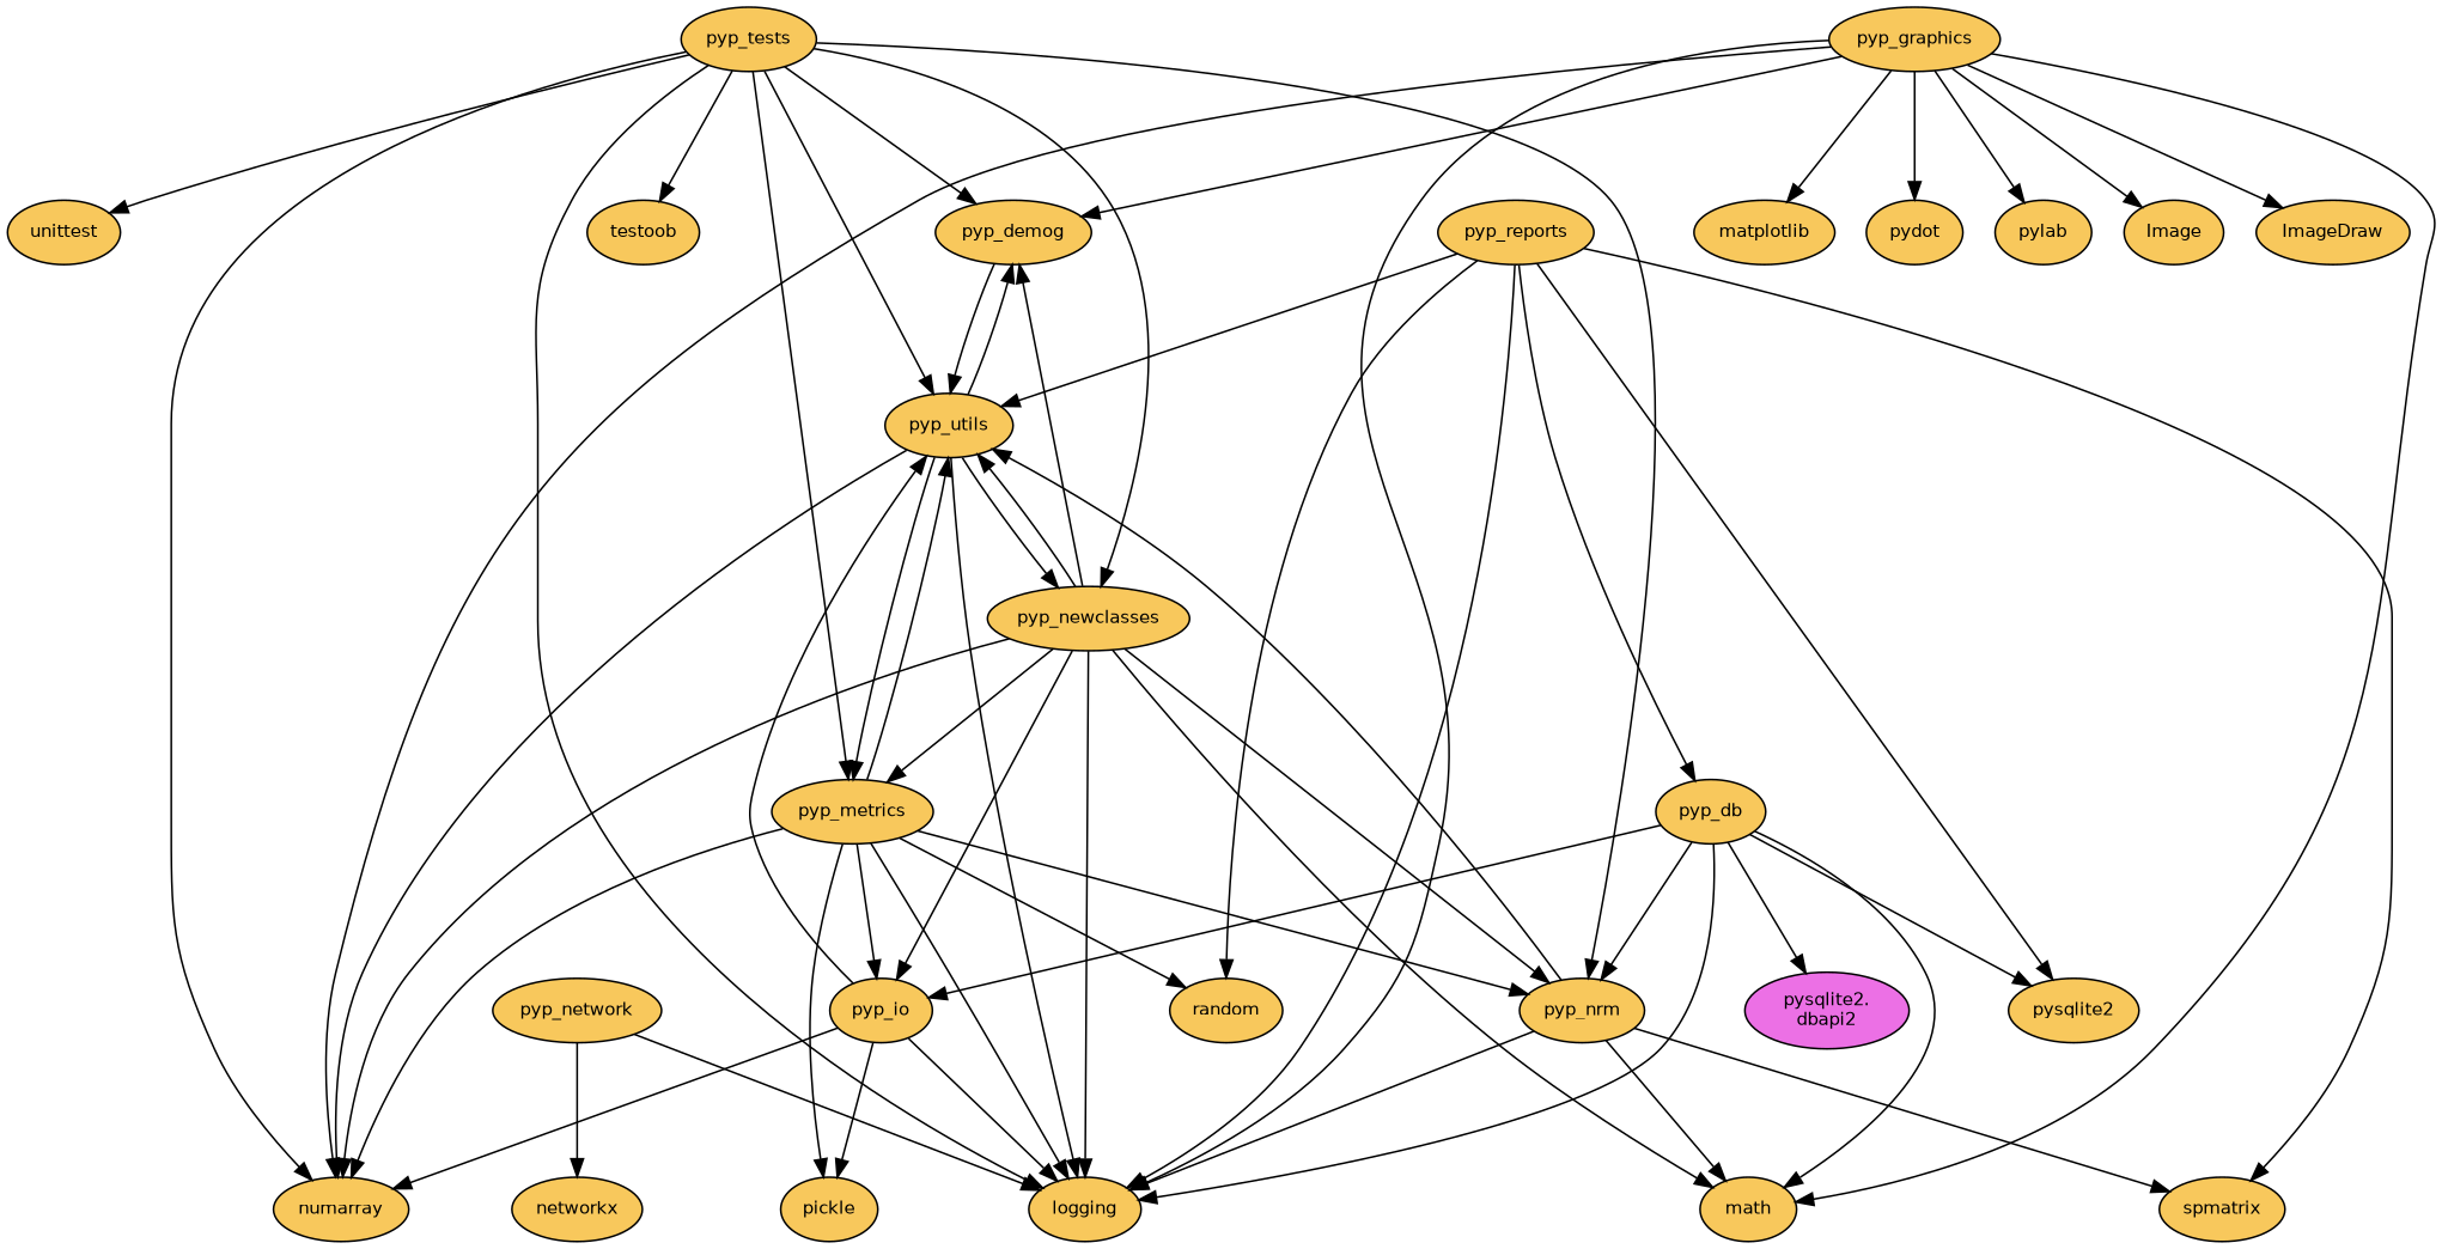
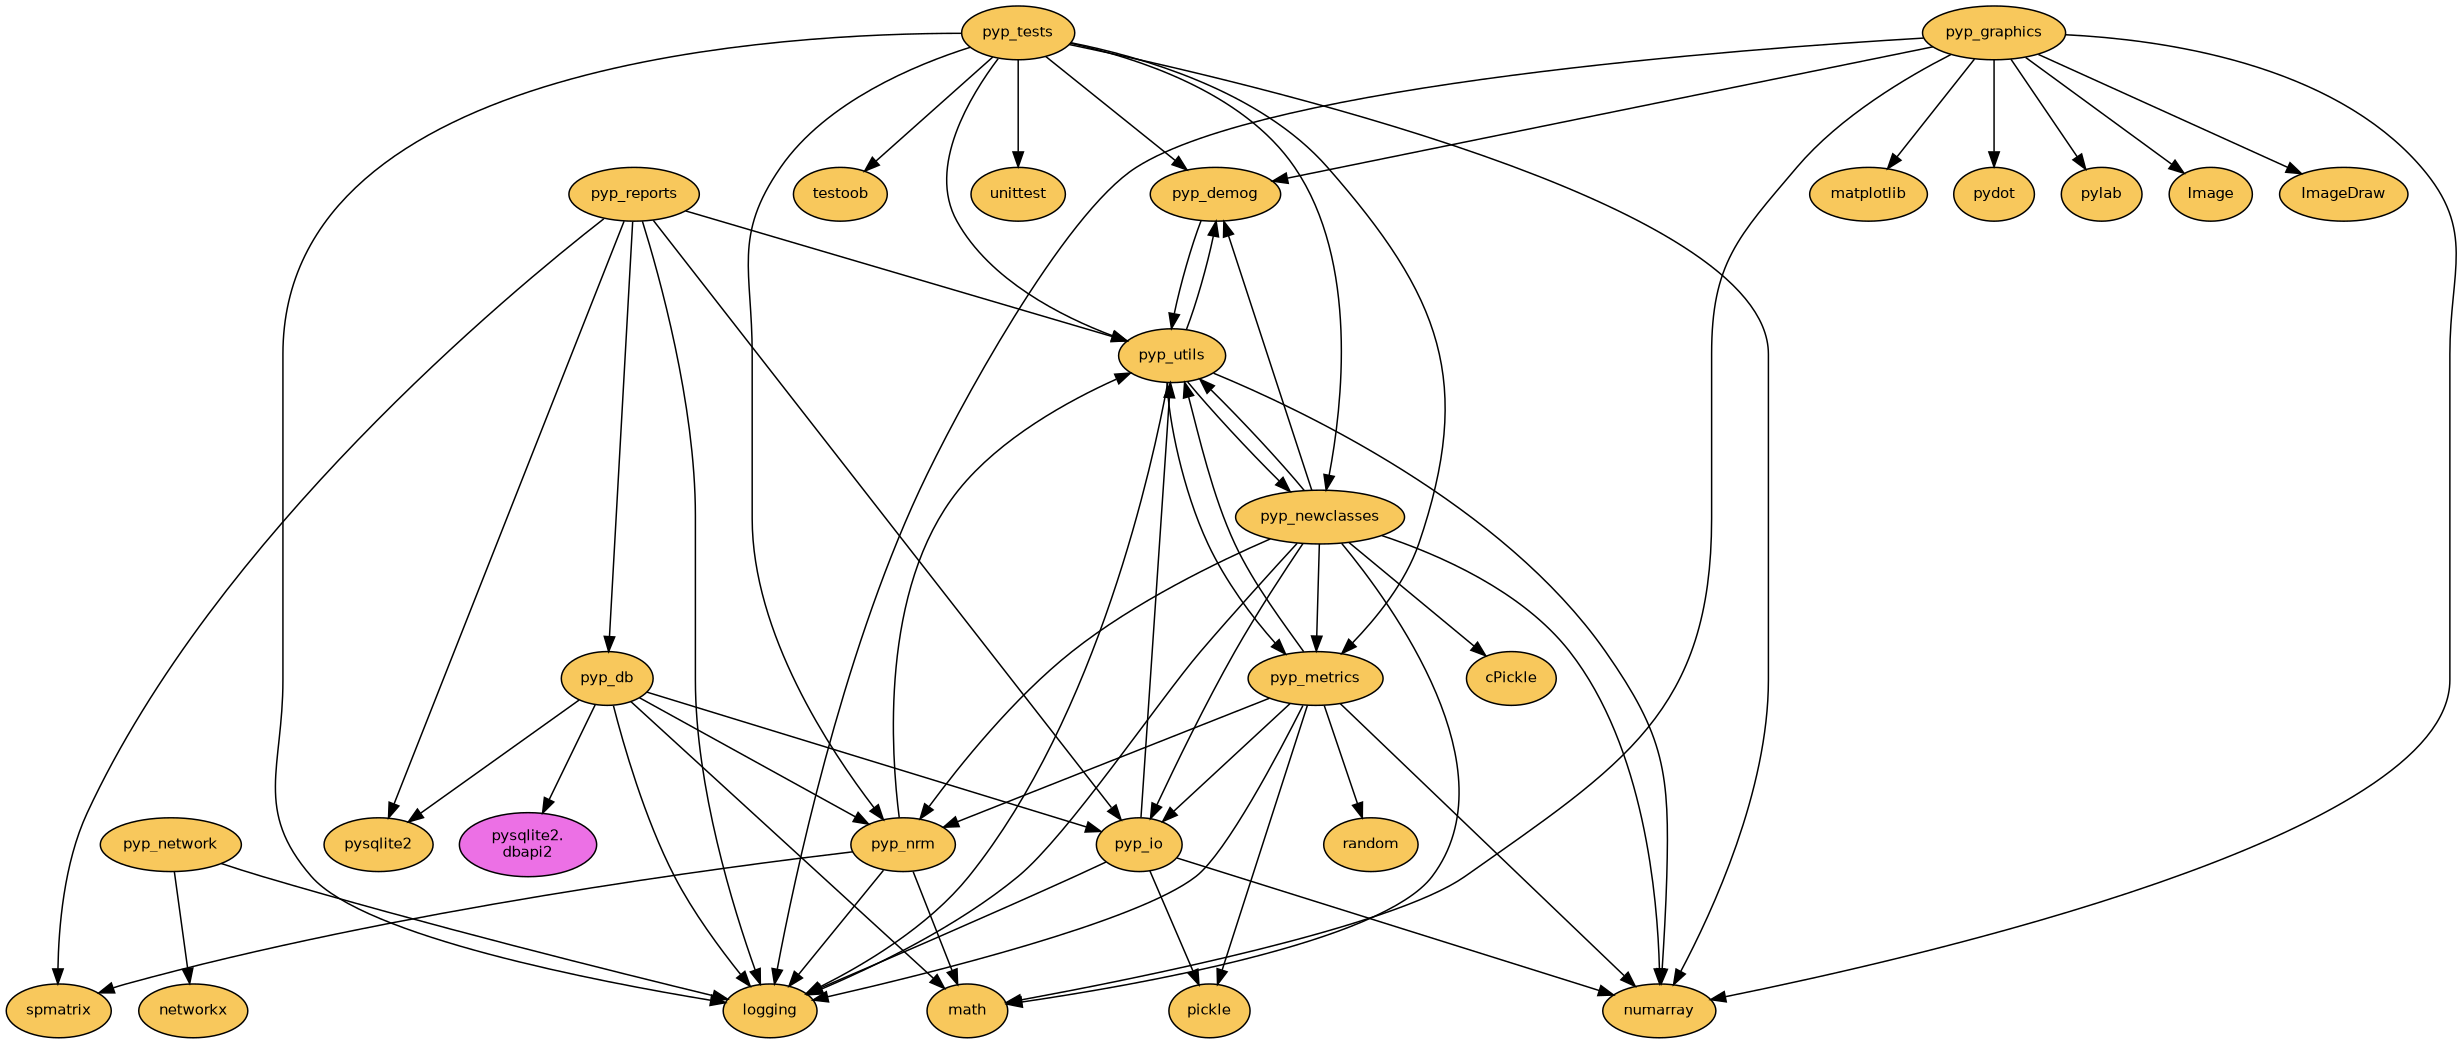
  digraph {
    ranksep=1.0
    node [fillcolor="#f8c85c" fontname=Helvetica fontsize=10 style=filled]
    n1 [label=Image]
    n2 [label=ImageDraw]
+   n3 [label=cPickle]
    n4 [label=logging]
    n5 [label=math]
    n6 [label=matplotlib]
    n7 [label=networkx]
    n8 [label=numarray]
    n9 [label=pickle]
    n10 [label=pydot]
    n11 [label=pylab]
    n12 [label=pyp_db]
    n13 [label=pyp_io]
    n14 [label=pyp_nrm]
    n15 [label=pysqlite2]
    n16 [fillcolor="#ec70e5" label="pysqlite2\.\ndbapi2"]
    n17 [label=pyp_utils]
    n18 [label=spmatrix]
    n19 [label=pyp_demog]
    n20 [label=pyp_metrics]
    n21 [label=pyp_newclasses]
    n22 [label=random]
    n23 [label=pyp_graphics]
    n24 [label=pyp_network]
    n25 [label=pyp_reports]
    n26 [label=pyp_tests]
    n27 [label=testoob]
    n28 [label=unittest]
    n12 -> n4
    n12 -> n5
    n12 -> n13
    n12 -> n14
    n12 -> n15
    n12 -> n16
    n13 -> n4
    n13 -> n8
    n13 -> n9
    n13 -> n17
    n14 -> n4
    n14 -> n5
    n14 -> n17
    n14 -> n18
    n17 -> n4
    n17 -> n8
    n17 -> n19
    n17 -> n20
    n17 -> n21
    n19 -> n17
    n20 -> n4
    n20 -> n8
    n20 -> n9
    n20 -> n13
    n20 -> n14
    n20 -> n17
    n20 -> n22
+   n21 -> n3
    n21 -> n4
    n21 -> n5
    n21 -> n8
    n21 -> n13
    n21 -> n14
    n21 -> n17
    n21 -> n19
    n21 -> n20
    n23 -> n1
    n23 -> n2
    n23 -> n4
    n23 -> n5
    n23 -> n6
    n23 -> n8
    n23 -> n10
    n23 -> n11
    n23 -> n19
    n24 -> n4
    n24 -> n7
    n25 -> n4
    n25 -> n12
-   n25 -> n22
+   n25 -> n13
    n25 -> n15
    n25 -> n17
    n25 -> n18
    n26 -> n4
    n26 -> n8
    n26 -> n14
    n26 -> n17
    n26 -> n19
    n26 -> n20
    n26 -> n21
    n26 -> n27
    n26 -> n28
  }
